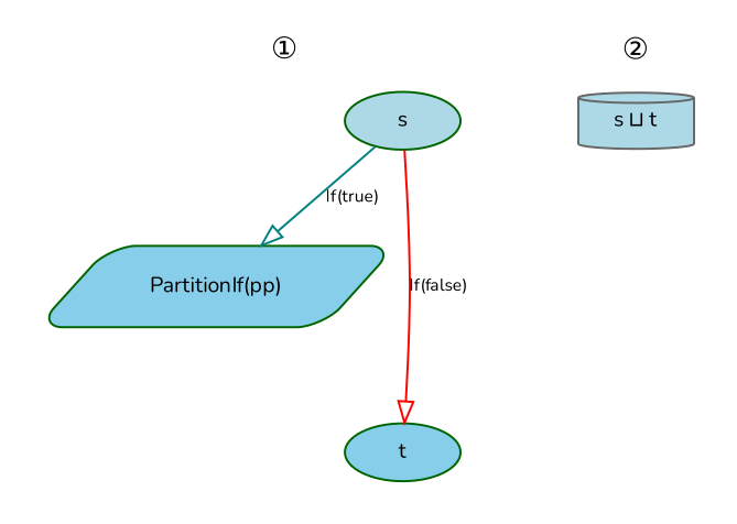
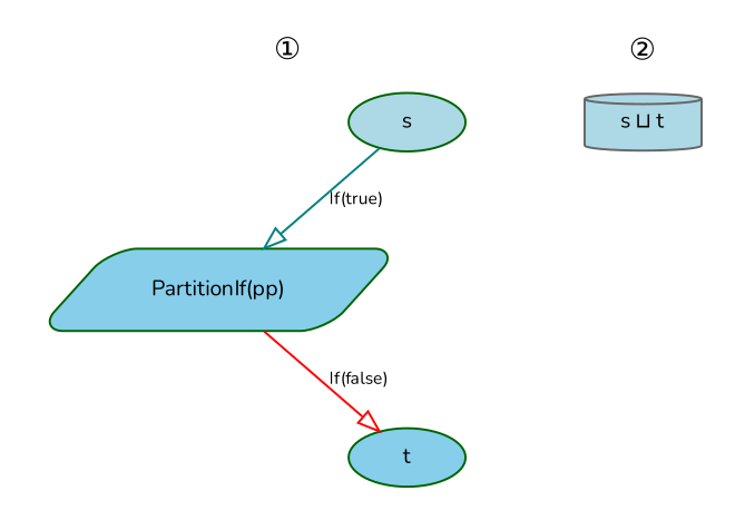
  digraph {
    fontname=Nunito
    fontsize=14.0
    node [color=darkgreen fillcolor=skyblue fontname=Nunito fontsize=10.0 shape=ellipse style="rounded,filled"]
    edge [arrowhead=onormal fontname=Nunito fontsize=8.0]
    n1 [height=0.3 label="PartitionIf(pp)" shape=parallelogram]
    n2 [fillcolor=lightblue height=0.3 label=s]
    n3 [height=0.3 label=t]
    n4 [color=gray40 fillcolor=lightblue height=0.3 label="s ⊔ t" shape=cylinder]
    subgraph cluster_1 {
      color=white
      label="①"
      n1
      n2
      n3
    }
    subgraph cluster_2 {
      color=white
      label="②"
      n4
    }
-   n2 -> n3 [color=red label="If(false)"]
+   n1 -> n3 [color=red label="If(false)"]
    n2 -> n1 [color=teal label="If(true)"]
  }
